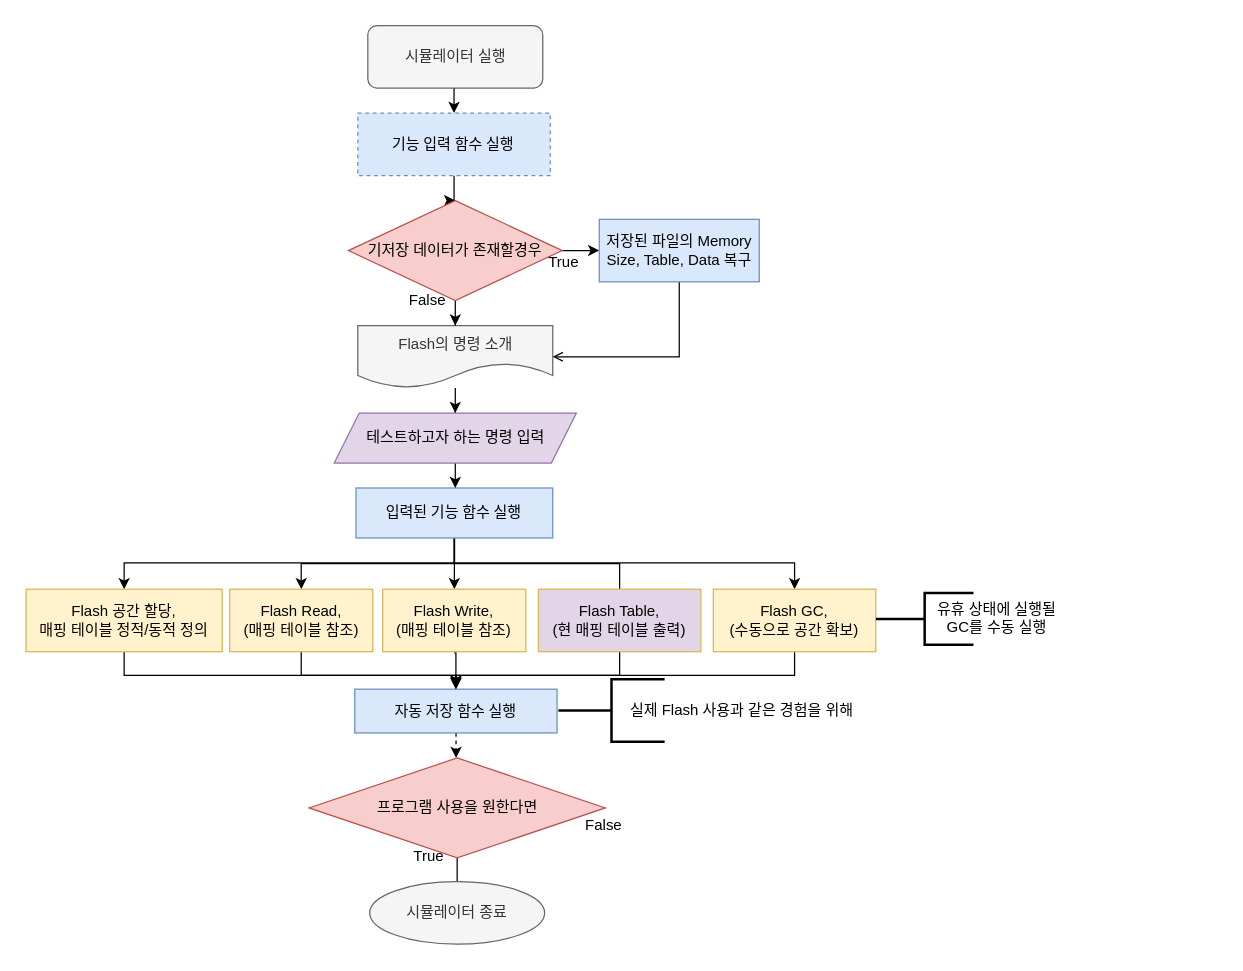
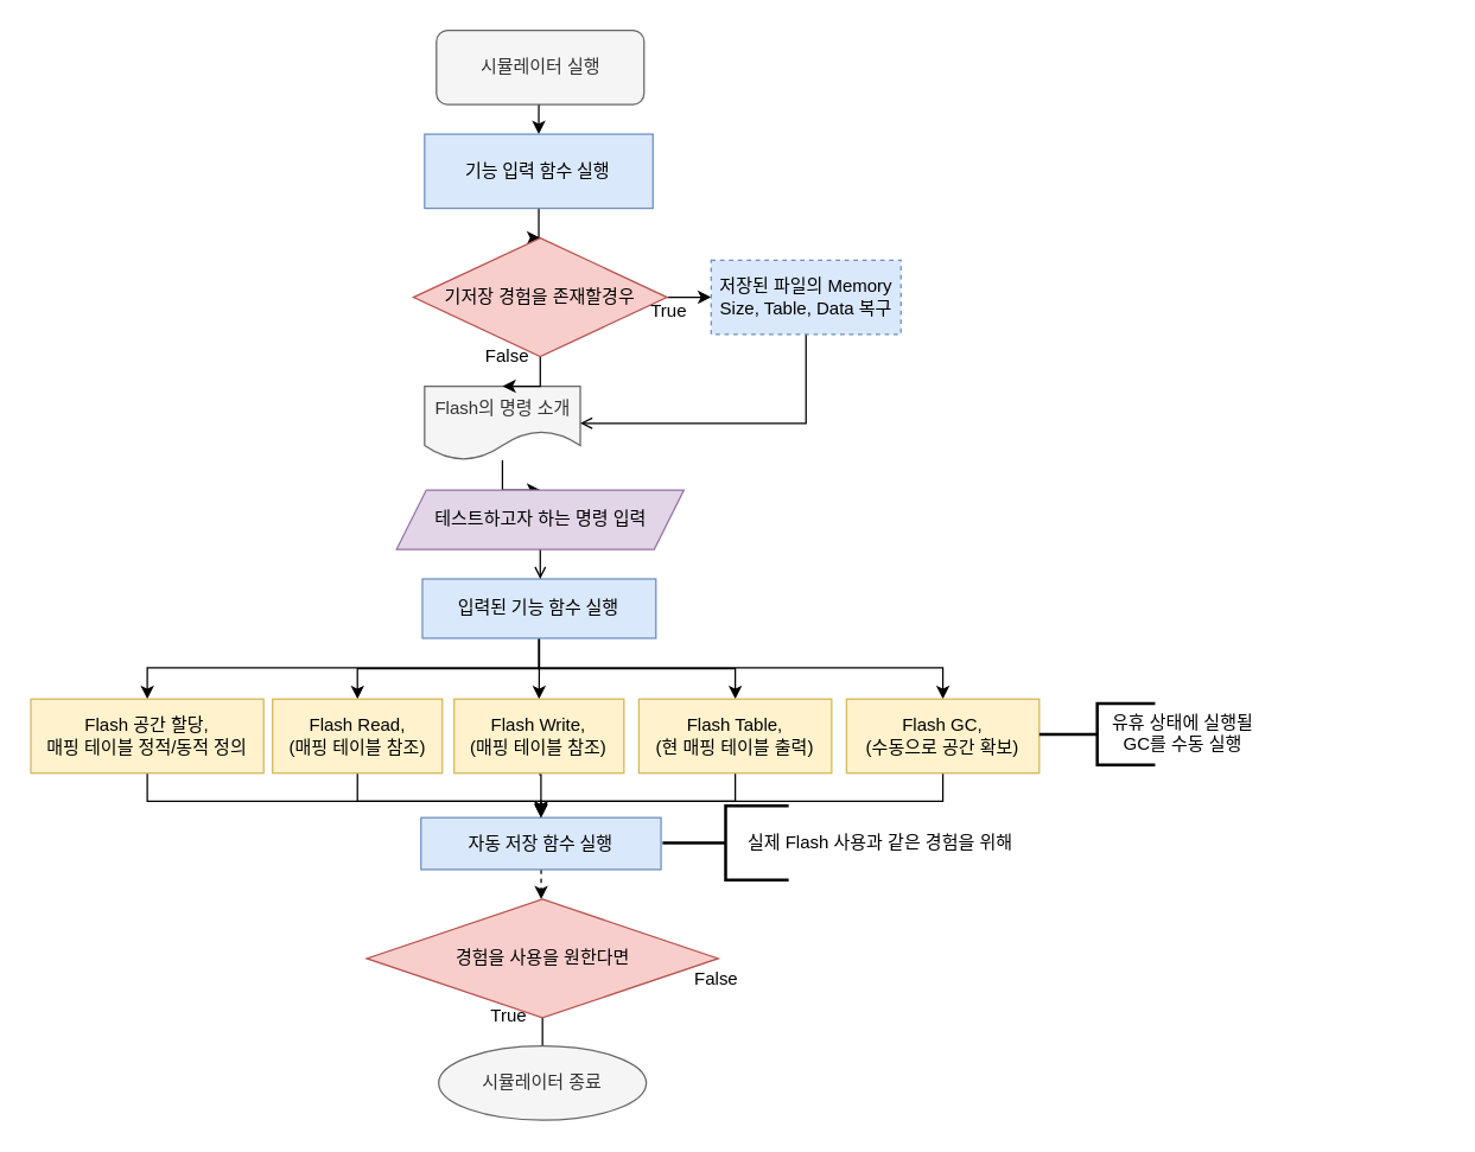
  <mxCell id="0" />
  <mxCell id="1" parent="0" />
  <mxCell id="2" style="edgeStyle=orthogonalEdgeStyle;rounded=0;orthogonalLoop=1;jettySize=auto;html=1;exitX=0.5;exitY=1;exitDx=0;exitDy=0;entryX=0.5;entryY=0;entryDx=0;entryDy=0;" parent="1" source="3" target="5" edge="1"><mxGeometry relative="1" as="geometry"><mxPoint x="358" y="130" as="targetPoint" /></mxGeometry></mxCell>
  <mxCell id="3" value="시뮬레이터 실행" style="whiteSpace=wrap;html=1;fillColor=#f5f5f5;strokeColor=#666666;fontColor=#333333;rounded=1;" parent="1" vertex="1"><mxGeometry x="293.5" y="20" width="140" height="50" as="geometry" /></mxCell>
  <mxCell id="4" value="" style="edgeStyle=orthogonalEdgeStyle;rounded=0;orthogonalLoop=1;jettySize=auto;html=1;" parent="1" source="5" edge="1"><mxGeometry relative="1" as="geometry"><mxPoint x="363" y="160" as="targetPoint" /></mxGeometry></mxCell>
- <mxCell id="5" value="기능 입력 함수 실행" style="rounded=0;whiteSpace=wrap;html=1;labelBackgroundColor=none;fontFamily=나눔스퀘어라운드 Bold;fillColor=#dae8fc;strokeColor=#6c8ebf;dashed=1;" parent="1" vertex="1"><mxGeometry x="285.49" y="90" width="154.02" height="50" as="geometry" /></mxCell>
+ <mxCell id="5" value="기능 입력 함수 실행" style="rounded=0;whiteSpace=wrap;html=1;labelBackgroundColor=none;fontFamily=나눔스퀘어라운드 Bold;fillColor=#dae8fc;strokeColor=#6c8ebf;" parent="1" vertex="1"><mxGeometry x="285.49" y="90" width="154.02" height="50" as="geometry" /></mxCell>
  <mxCell id="6" style="edgeStyle=orthogonalEdgeStyle;rounded=0;orthogonalLoop=1;jettySize=auto;html=1;entryX=0.5;entryY=0;entryDx=0;entryDy=0;" parent="1" source="7" target="15" edge="1"><mxGeometry relative="1" as="geometry" /></mxCell>
- <mxCell id="7" value="Flash의 명령 소개" style="shape=document;whiteSpace=wrap;html=1;boundedLbl=1;size=0.4;fillColor=#f5f5f5;strokeColor=#666666;fontColor=#333333;" parent="1" vertex="1"><mxGeometry x="285.5" y="260" width="156" height="50" as="geometry" /></mxCell>
+ <mxCell id="7" value="Flash의 명령 소개" style="shape=document;whiteSpace=wrap;html=1;boundedLbl=1;size=0.4;fillColor=#f5f5f5;strokeColor=#666666;fontColor=#333333;" parent="1" vertex="1"><mxGeometry x="285.5" y="260" width="105" height="50" as="geometry" /></mxCell>
  <mxCell id="8" style="edgeStyle=orthogonalEdgeStyle;rounded=0;orthogonalLoop=1;jettySize=auto;html=1;entryX=0.5;entryY=0;entryDx=0;entryDy=0;" parent="1" source="13" target="31" edge="1"><mxGeometry relative="1" as="geometry"><Array as="points"><mxPoint x="363" y="450" /><mxPoint x="99" y="450" /></Array></mxGeometry></mxCell>
  <mxCell id="9" value="" style="edgeStyle=orthogonalEdgeStyle;rounded=0;orthogonalLoop=1;jettySize=auto;html=1;" parent="1" source="13" target="35" edge="1"><mxGeometry relative="1" as="geometry" /></mxCell>
  <mxCell id="10" style="edgeStyle=orthogonalEdgeStyle;rounded=0;orthogonalLoop=1;jettySize=auto;html=1;entryX=0.5;entryY=0;entryDx=0;entryDy=0;" parent="1" source="13" target="33" edge="1"><mxGeometry relative="1" as="geometry" /></mxCell>
- <mxCell id="11" style="edgeStyle=orthogonalEdgeStyle;rounded=0;orthogonalLoop=1;jettySize=auto;html=1;entryX=0.5;entryY=0;entryDx=0;entryDy=0;endArrow=none;" parent="1" source="13" target="37" edge="1"><mxGeometry relative="1" as="geometry" /></mxCell>
+ <mxCell id="11" style="edgeStyle=orthogonalEdgeStyle;rounded=0;orthogonalLoop=1;jettySize=auto;html=1;entryX=0.5;entryY=0;entryDx=0;entryDy=0;" parent="1" source="13" target="37" edge="1"><mxGeometry relative="1" as="geometry" /></mxCell>
  <mxCell id="12" style="edgeStyle=orthogonalEdgeStyle;rounded=0;orthogonalLoop=1;jettySize=auto;html=1;" parent="1" source="13" target="39" edge="1"><mxGeometry relative="1" as="geometry"><Array as="points"><mxPoint x="363" y="450" /><mxPoint x="635" y="450" /></Array></mxGeometry></mxCell>
  <mxCell id="13" value="입력된 기능 함수 실행" style="rounded=0;whiteSpace=wrap;html=1;labelBackgroundColor=none;fontFamily=나눔스퀘어라운드 Bold;fillColor=#dae8fc;strokeColor=#6c8ebf;" parent="1" vertex="1"><mxGeometry x="284.03" y="390" width="157.47" height="40" as="geometry" /></mxCell>
- <mxCell id="14" style="edgeStyle=orthogonalEdgeStyle;rounded=0;orthogonalLoop=1;jettySize=auto;html=1;entryX=0.5;entryY=0;entryDx=0;entryDy=0;" parent="1" source="15" target="13" edge="1"><mxGeometry relative="1" as="geometry" /></mxCell>
+ <mxCell id="14" style="edgeStyle=orthogonalEdgeStyle;rounded=0;orthogonalLoop=1;jettySize=auto;html=1;entryX=0.5;entryY=0;entryDx=0;entryDy=0;endArrow=open;" parent="1" source="15" target="13" edge="1"><mxGeometry relative="1" as="geometry" /></mxCell>
  <mxCell id="15" value="테스트하고자 하는 명령 입력" style="shape=parallelogram;perimeter=parallelogramPerimeter;whiteSpace=wrap;html=1;fixedSize=1;fillColor=#e1d5e7;strokeColor=#9673a6;" parent="1" vertex="1"><mxGeometry x="266.63" y="330" width="193.73" height="40" as="geometry" /></mxCell>
  <mxCell id="16" value="" style="edgeStyle=orthogonalEdgeStyle;rounded=0;orthogonalLoop=1;jettySize=auto;html=1;" parent="1" source="18" target="22" edge="1"><mxGeometry relative="1" as="geometry" /></mxCell>
  <mxCell id="17" style="edgeStyle=orthogonalEdgeStyle;rounded=0;orthogonalLoop=1;jettySize=auto;html=1;" parent="1" source="18" target="7" edge="1"><mxGeometry relative="1" as="geometry" /></mxCell>
- <mxCell id="18" value="기저장 데이터가 존재할경우" style="rhombus;whiteSpace=wrap;html=1;fillColor=#f8cecc;strokeColor=#b85450;" parent="1" vertex="1"><mxGeometry x="278" y="160" width="171" height="80" as="geometry" /></mxCell>
+ <mxCell id="18" value="기저장 경험을 존재할경우" style="rhombus;whiteSpace=wrap;html=1;fillColor=#f8cecc;strokeColor=#b85450;" parent="1" vertex="1"><mxGeometry x="278" y="160" width="171" height="80" as="geometry" /></mxCell>
  <mxCell id="19" value="True" style="text;html=1;align=center;verticalAlign=middle;resizable=0;points=[];autosize=1;" parent="1" vertex="1"><mxGeometry x="429.5" y="200" width="40" height="20" as="geometry" /></mxCell>
  <mxCell id="20" value="False" style="text;html=1;align=center;verticalAlign=middle;resizable=0;points=[];autosize=1;" parent="1" vertex="1"><mxGeometry x="320.98" y="230" width="40" height="20" as="geometry" /></mxCell>
  <mxCell id="21" style="edgeStyle=orthogonalEdgeStyle;rounded=0;orthogonalLoop=1;jettySize=auto;html=1;entryX=1;entryY=0.5;entryDx=0;entryDy=0;endArrow=open;" parent="1" source="22" target="7" edge="1"><mxGeometry relative="1" as="geometry"><Array as="points"><mxPoint x="543" y="285" /></Array></mxGeometry></mxCell>
- <mxCell id="22" value="저장된 파일의 Memory Size, Table, Data 복구" style="rounded=0;whiteSpace=wrap;html=1;fillColor=#dae8fc;strokeColor=#6c8ebf;" parent="1" vertex="1"><mxGeometry x="478.73" y="175" width="128" height="50" as="geometry" /></mxCell>
+ <mxCell id="22" value="저장된 파일의 Memory Size, Table, Data 복구" style="rounded=0;whiteSpace=wrap;html=1;fillColor=#dae8fc;strokeColor=#6c8ebf;dashed=1;" parent="1" vertex="1"><mxGeometry x="478.73" y="175" width="128" height="50" as="geometry" /></mxCell>
  <mxCell id="23" value="" style="edgeStyle=orthogonalEdgeStyle;rounded=0;orthogonalLoop=1;jettySize=auto;html=1;entryX=0.5;entryY=0;entryDx=0;entryDy=0;dashed=1;" parent="1" source="24" target="26" edge="1"><mxGeometry relative="1" as="geometry" /></mxCell>
  <mxCell id="24" value="자동 저장 함수 실행" style="rounded=0;whiteSpace=wrap;html=1;labelBackgroundColor=none;fontFamily=나눔스퀘어라운드 Bold;fillColor=#dae8fc;strokeColor=#6c8ebf;" parent="1" vertex="1"><mxGeometry x="283.06" y="551" width="161.88" height="35" as="geometry" /></mxCell>
  <mxCell id="25" value="" style="edgeStyle=orthogonalEdgeStyle;rounded=0;orthogonalLoop=1;jettySize=auto;html=1;" parent="1" source="26" edge="1"><mxGeometry relative="1" as="geometry"><mxPoint x="365" y="705" as="targetPoint" /></mxGeometry></mxCell>
- <mxCell id="26" value="프로그램 사용을 원한다면" style="rhombus;whiteSpace=wrap;html=1;fillColor=#f8cecc;strokeColor=#b85450;" parent="1" vertex="1"><mxGeometry x="246.5" y="606" width="237" height="80" as="geometry" /></mxCell>
+ <mxCell id="26" value="경험을 사용을 원한다면" style="rhombus;whiteSpace=wrap;html=1;fillColor=#f8cecc;strokeColor=#b85450;" parent="1" vertex="1"><mxGeometry x="246.5" y="606" width="237" height="80" as="geometry" /></mxCell>
  <mxCell id="27" value="True" style="text;html=1;align=center;verticalAlign=middle;resizable=0;points=[];autosize=1;" parent="1" vertex="1"><mxGeometry x="322.48" y="675" width="40" height="20" as="geometry" /></mxCell>
  <mxCell id="28" value="False" style="text;html=1;align=center;verticalAlign=middle;resizable=0;points=[];autosize=1;" parent="1" vertex="1"><mxGeometry x="462.48" y="650" width="40" height="20" as="geometry" /></mxCell>
  <mxCell id="29" value="시뮬레이터 종료" style="ellipse;whiteSpace=wrap;html=1;fillColor=#f5f5f5;strokeColor=#666666;fontColor=#333333;" parent="1" vertex="1"><mxGeometry x="295" y="705" width="140" height="50" as="geometry" /></mxCell>
  <mxCell id="30" style="edgeStyle=orthogonalEdgeStyle;rounded=0;orthogonalLoop=1;jettySize=auto;html=1;entryX=0.5;entryY=0;entryDx=0;entryDy=0;" parent="1" source="31" target="24" edge="1"><mxGeometry relative="1" as="geometry"><Array as="points"><mxPoint x="99" y="540" /><mxPoint x="364" y="540" /></Array></mxGeometry></mxCell>
  <mxCell id="31" value="Flash 공간 할당,&lt;br&gt;매핑 테이블 정적/동적 정의" style="rounded=0;whiteSpace=wrap;html=1;fillColor=#fff2cc;strokeColor=#d6b656;" parent="1" vertex="1"><mxGeometry x="20" y="471" width="157" height="50" as="geometry" /></mxCell>
  <mxCell id="32" style="edgeStyle=orthogonalEdgeStyle;rounded=0;orthogonalLoop=1;jettySize=auto;html=1;entryX=0.5;entryY=0;entryDx=0;entryDy=0;" parent="1" edge="1"><mxGeometry relative="1" as="geometry"><mxPoint x="240.238" y="520" as="sourcePoint" /><mxPoint x="364" y="549" as="targetPoint" /><Array as="points"><mxPoint x="240" y="540" /><mxPoint x="364" y="540" /></Array></mxGeometry></mxCell>
  <mxCell id="33" value="Flash Read,&lt;br&gt;(매핑 테이블 참조)" style="rounded=0;whiteSpace=wrap;html=1;fillColor=#fff2cc;strokeColor=#d6b656;" parent="1" vertex="1"><mxGeometry x="182.98" y="471" width="114.5" height="50" as="geometry" /></mxCell>
  <mxCell id="34" style="edgeStyle=orthogonalEdgeStyle;rounded=0;orthogonalLoop=1;jettySize=auto;html=1;entryX=0.5;entryY=0;entryDx=0;entryDy=0;" parent="1" edge="1"><mxGeometry relative="1" as="geometry"><mxPoint x="362.667" y="522" as="sourcePoint" /><mxPoint x="364" y="551" as="targetPoint" /></mxGeometry></mxCell>
  <mxCell id="35" value="Flash Write,&lt;br&gt;(매핑 테이블 참조)" style="rounded=0;whiteSpace=wrap;html=1;fillColor=#fff2cc;strokeColor=#d6b656;" parent="1" vertex="1"><mxGeometry x="305.44" y="471" width="114.5" height="50" as="geometry" /></mxCell>
  <mxCell id="36" style="edgeStyle=orthogonalEdgeStyle;rounded=0;orthogonalLoop=1;jettySize=auto;html=1;entryX=0.5;entryY=0;entryDx=0;entryDy=0;" parent="1" edge="1"><mxGeometry relative="1" as="geometry"><mxPoint x="495" y="520" as="sourcePoint" /><mxPoint x="364" y="549" as="targetPoint" /><Array as="points"><mxPoint x="495" y="540" /><mxPoint x="364" y="540" /></Array></mxGeometry></mxCell>
- <mxCell id="37" value="Flash Table,&lt;br&gt;(현 매핑 테이블 출력)" style="rounded=0;whiteSpace=wrap;html=1;fillColor=#e1d5e7;strokeColor=#d6b656;" parent="1" vertex="1"><mxGeometry x="430" y="471" width="130" height="50" as="geometry" /></mxCell>
+ <mxCell id="37" value="Flash Table,&lt;br&gt;(현 매핑 테이블 출력)" style="rounded=0;whiteSpace=wrap;html=1;fillColor=#fff2cc;strokeColor=#d6b656;" parent="1" vertex="1"><mxGeometry x="430" y="471" width="130" height="50" as="geometry" /></mxCell>
  <mxCell id="38" style="edgeStyle=orthogonalEdgeStyle;rounded=0;orthogonalLoop=1;jettySize=auto;html=1;entryX=0.5;entryY=0;entryDx=0;entryDy=0;" parent="1" edge="1"><mxGeometry relative="1" as="geometry"><mxPoint x="635" y="521" as="sourcePoint" /><mxPoint x="364" y="550" as="targetPoint" /><Array as="points"><mxPoint x="635" y="540" /><mxPoint x="364" y="540" /></Array></mxGeometry></mxCell>
  <mxCell id="39" value="Flash GC,&lt;br&gt;(수동으로 공간 확보)" style="rounded=0;whiteSpace=wrap;html=1;fillColor=#fff2cc;strokeColor=#d6b656;" parent="1" vertex="1"><mxGeometry x="570" y="471" width="130" height="50" as="geometry" /></mxCell>
  <mxCell id="40" value="" style="group;rotation=-180;" parent="1" vertex="1" connectable="0"><mxGeometry x="453" y="544" width="283" height="59" as="geometry" /></mxCell>
  <mxCell id="41" value="" style="group;rotation=-180;" parent="40" vertex="1" connectable="0"><mxGeometry width="283" height="59" as="geometry" /></mxCell>
  <mxCell id="42" value="" style="group;rotation=-180;" parent="41" vertex="1" connectable="0"><mxGeometry x="1" y="-1" width="282" height="60" as="geometry" /></mxCell>
  <mxCell id="43" value="" style="group;rotation=-180;" parent="42" vertex="1" connectable="0"><mxGeometry x="-8" width="290" height="60" as="geometry" /></mxCell>
  <mxCell id="44" value="" style="strokeWidth=2;html=1;shape=mxgraph.flowchart.annotation_2;align=left;labelPosition=right;pointerEvents=1;rotation=-360;" parent="43" vertex="1"><mxGeometry width="85" height="50" as="geometry" /></mxCell>
  <mxCell id="45" value="실제 Flash 사용과 같은 경험을 위해" style="text;html=1;strokeColor=none;fillColor=none;align=center;verticalAlign=middle;whiteSpace=wrap;rounded=0;" parent="43" vertex="1"><mxGeometry x="44" width="206" height="50" as="geometry" /></mxCell>
  <mxCell id="46" value="" style="group;rotation=-180;" parent="1" vertex="1" connectable="0"><mxGeometry x="712" y="472" width="260" height="49" as="geometry" /></mxCell>
  <mxCell id="47" value="" style="group;rotation=-180;" parent="46" vertex="1" connectable="0"><mxGeometry x="-0.002" y="1.174" width="259.081" height="49.831" as="geometry" /></mxCell>
  <mxCell id="48" value="" style="group;rotation=-180;" parent="47" vertex="1" connectable="0"><mxGeometry x="-7.35" width="266.431" height="49.831" as="geometry" /></mxCell>
  <mxCell id="49" value="" style="strokeWidth=2;html=1;shape=mxgraph.flowchart.annotation_2;align=left;labelPosition=right;pointerEvents=1;rotation=-360;" parent="48" vertex="1"><mxGeometry x="-4.594" y="0.831" width="78.092" height="41.525" as="geometry" /></mxCell>
  <mxCell id="50" value="유휴 상태에 실행될 GC를 수동 실행" style="text;html=1;strokeColor=none;fillColor=none;align=center;verticalAlign=middle;whiteSpace=wrap;rounded=0;" parent="48" vertex="1"><mxGeometry x="35.83" y="0.83" width="114.17" height="39.17" as="geometry" /></mxCell>
